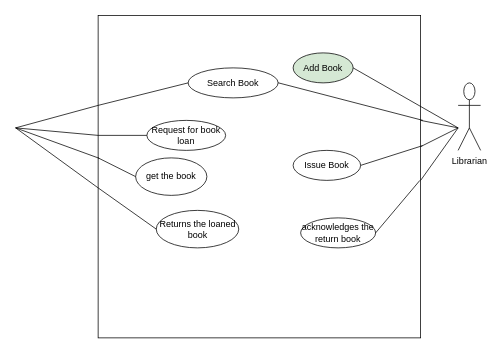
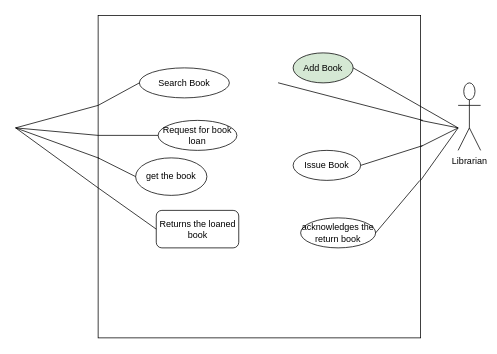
  <mxCell id="0" />
  <mxCell id="1" parent="0" />
  <mxCell id="2" value="" style="whiteSpace=wrap;html=1;aspect=fixed;" parent="1" vertex="1"><mxGeometry x="130" y="20" width="430" height="430" as="geometry" /></mxCell>
  <mxCell id="3" value="Librarian" style="shape=umlActor;verticalLabelPosition=bottom;verticalAlign=top;html=1;outlineConnect=0;" parent="1" vertex="1"><mxGeometry x="610" y="110" width="30" height="90" as="geometry" /></mxCell>
  <mxCell id="4" value="Add Book" style="ellipse;whiteSpace=wrap;html=1;fillColor=#d5e8d4;" parent="1" vertex="1"><mxGeometry x="390" y="70" width="80" height="40" as="geometry" /></mxCell>
  <mxCell id="5" value="" style="endArrow=none;html=1;exitX=1;exitY=0.5;exitDx=0;exitDy=0;" parent="1" source="4" edge="1"><mxGeometry width="50" height="50" relative="1" as="geometry"><mxPoint x="540" y="190" as="sourcePoint" /><mxPoint x="610" y="170" as="targetPoint" /></mxGeometry></mxCell>
- <mxCell id="6" value="Search Book" style="ellipse;whiteSpace=wrap;html=1;" parent="1" vertex="1"><mxGeometry x="250" y="90" width="120" height="40" as="geometry" /></mxCell>
+ <mxCell id="6" value="Search Book" style="ellipse;whiteSpace=wrap;html=1;" parent="1" vertex="1"><mxGeometry x="185" y="90" width="120" height="40" as="geometry" /></mxCell>
  <mxCell id="7" value="" style="endArrow=none;html=1;" parent="1" edge="1"><mxGeometry width="50" height="50" relative="1" as="geometry"><mxPoint x="20" y="170" as="sourcePoint" /><mxPoint x="130" y="140" as="targetPoint" /><Array as="points" /></mxGeometry></mxCell>
  <mxCell id="8" value="" style="endArrow=none;html=1;entryX=0;entryY=0.5;entryDx=0;entryDy=0;" parent="1" target="6" edge="1"><mxGeometry width="50" height="50" relative="1" as="geometry"><mxPoint x="130" y="140" as="sourcePoint" /><mxPoint x="180" y="130" as="targetPoint" /><Array as="points" /></mxGeometry></mxCell>
  <mxCell id="9" value="" style="endArrow=none;html=1;" parent="1" edge="1"><mxGeometry width="50" height="50" relative="1" as="geometry"><mxPoint x="610" y="170" as="sourcePoint" /><mxPoint x="560" y="160" as="targetPoint" /></mxGeometry></mxCell>
- <mxCell id="10" value="Request for book loan" style="ellipse;whiteSpace=wrap;html=1;" parent="1" vertex="1"><mxGeometry x="195" y="160" width="105" height="40" as="geometry" /></mxCell>
+ <mxCell id="10" value="Request for book loan" style="ellipse;whiteSpace=wrap;html=1;" parent="1" vertex="1"><mxGeometry x="210" y="160" width="105" height="40" as="geometry" /></mxCell>
  <mxCell id="11" value="" style="endArrow=none;html=1;" parent="1" edge="1"><mxGeometry width="50" height="50" relative="1" as="geometry"><mxPoint x="20" y="170" as="sourcePoint" /><mxPoint x="130" y="180" as="targetPoint" /></mxGeometry></mxCell>
  <mxCell id="12" value="" style="endArrow=none;html=1;entryX=0;entryY=0.5;entryDx=0;entryDy=0;" parent="1" target="10" edge="1"><mxGeometry width="50" height="50" relative="1" as="geometry"><mxPoint x="130" y="180" as="sourcePoint" /><mxPoint x="200" y="181" as="targetPoint" /></mxGeometry></mxCell>
  <mxCell id="13" value="Issue Book" style="ellipse;whiteSpace=wrap;html=1;" parent="1" vertex="1"><mxGeometry x="390" y="200" width="90" height="40" as="geometry" /></mxCell>
  <mxCell id="14" value="" style="endArrow=none;html=1;" parent="1" edge="1"><mxGeometry width="50" height="50" relative="1" as="geometry"><mxPoint x="560" y="195" as="sourcePoint" /><mxPoint x="610" y="170" as="targetPoint" /></mxGeometry></mxCell>
  <mxCell id="15" value="" style="endArrow=none;html=1;entryX=1;entryY=0.5;entryDx=0;entryDy=0;exitX=1.006;exitY=0.404;exitDx=0;exitDy=0;exitPerimeter=0;" parent="1" source="2" target="13" edge="1"><mxGeometry width="50" height="50" relative="1" as="geometry"><mxPoint x="559" y="200" as="sourcePoint" /><mxPoint x="550" y="210" as="targetPoint" /></mxGeometry></mxCell>
- <mxCell id="16" value="Returns the loaned book" style="ellipse;whiteSpace=wrap;html=1;" parent="1" vertex="1"><mxGeometry x="207.5" y="280" width="110" height="50" as="geometry" /></mxCell>
+ <mxCell id="16" value="Returns the loaned book" style="whiteSpace=wrap;html=1;rounded=1;" parent="1" vertex="1"><mxGeometry x="207.5" y="280" width="110" height="50" as="geometry" /></mxCell>
  <mxCell id="17" value="" style="endArrow=none;html=1;" parent="1" edge="1"><mxGeometry width="50" height="50" relative="1" as="geometry"><mxPoint x="20" y="170" as="sourcePoint" /><mxPoint x="130" y="250" as="targetPoint" /></mxGeometry></mxCell>
  <mxCell id="18" value="" style="endArrow=none;html=1;entryX=0;entryY=0.5;entryDx=0;entryDy=0;" parent="1" target="16" edge="1"><mxGeometry width="50" height="50" relative="1" as="geometry"><mxPoint x="130" y="250" as="sourcePoint" /><mxPoint x="190" y="170" as="targetPoint" /></mxGeometry></mxCell>
  <mxCell id="19" value="acknowledges the return book" style="ellipse;whiteSpace=wrap;html=1;" parent="1" vertex="1"><mxGeometry x="400" y="290" width="100" height="40" as="geometry" /></mxCell>
  <mxCell id="20" value="" style="endArrow=none;html=1;" parent="1" edge="1"><mxGeometry width="50" height="50" relative="1" as="geometry"><mxPoint x="560" y="240" as="sourcePoint" /><mxPoint x="610" y="170" as="targetPoint" /></mxGeometry></mxCell>
  <mxCell id="21" value="" style="endArrow=none;html=1;exitX=1;exitY=0.5;exitDx=0;exitDy=0;" parent="1" source="19" edge="1"><mxGeometry width="50" height="50" relative="1" as="geometry"><mxPoint x="530" y="300" as="sourcePoint" /><mxPoint x="559" y="240" as="targetPoint" /></mxGeometry></mxCell>
  <mxCell id="22" value="get the book" style="ellipse;whiteSpace=wrap;html=1;" parent="1" vertex="1"><mxGeometry x="180" y="210" width="95" height="50" as="geometry" /></mxCell>
  <mxCell id="23" value="" style="endArrow=none;html=1;entryX=0.003;entryY=0.443;entryDx=0;entryDy=0;entryPerimeter=0;" parent="1" target="2" edge="1"><mxGeometry width="50" height="50" relative="1" as="geometry"><mxPoint x="20" y="170" as="sourcePoint" /><mxPoint x="140" y="180" as="targetPoint" /></mxGeometry></mxCell>
  <mxCell id="24" value="" style="endArrow=none;html=1;entryX=0;entryY=0.5;entryDx=0;entryDy=0;" parent="1" target="22" edge="1"><mxGeometry width="50" height="50" relative="1" as="geometry"><mxPoint x="130" y="210" as="sourcePoint" /><mxPoint x="210" y="200" as="targetPoint" /></mxGeometry></mxCell>
  <mxCell id="25" value="" style="endArrow=none;html=1;exitX=0.558;exitY=0.209;exitDx=0;exitDy=0;exitPerimeter=0;" parent="1" source="2" edge="1"><mxGeometry width="50" height="50" relative="1" as="geometry"><mxPoint x="370" y="130" as="sourcePoint" /><mxPoint x="563" y="160" as="targetPoint" /></mxGeometry></mxCell>
